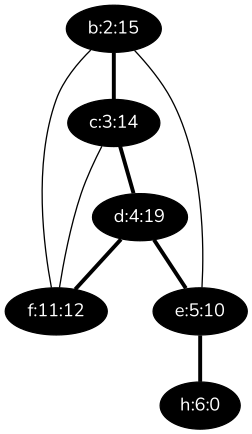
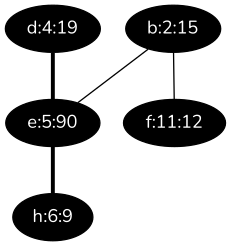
  graph {
    fontname=Nunito
    node [fillcolor=black fontcolor=white fontname=Nunito style=filled]
    edge [fontname=Nunito penwidth=3]
    n1 [label="b:2:15"]
-   n2 [label="c:3:14"]
-   n3 [label="e:5:10"]
+   n3 [label="e:5:90"]
    n4 [label="f:11:12"]
    n5 [label="d:4:19"]
-   n6 [label="h:6:0"]
-   n1 -- n2
+   n6 [label="h:6:9"]
    n1 -- n3 [penwidth=1]
    n1 -- n4 [penwidth=1]
-   n2 -- n4 [penwidth=1]
-   n2 -- n5
    n3 -- n6
    n5 -- n3
-   n5 -- n4
  }
